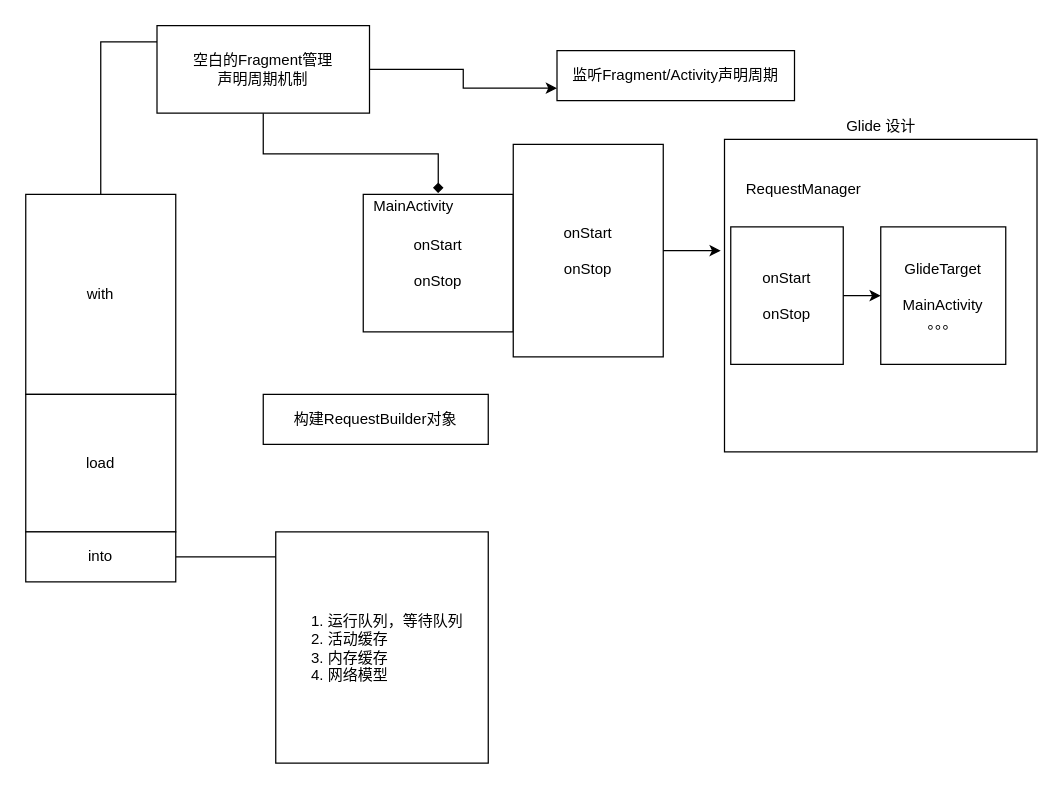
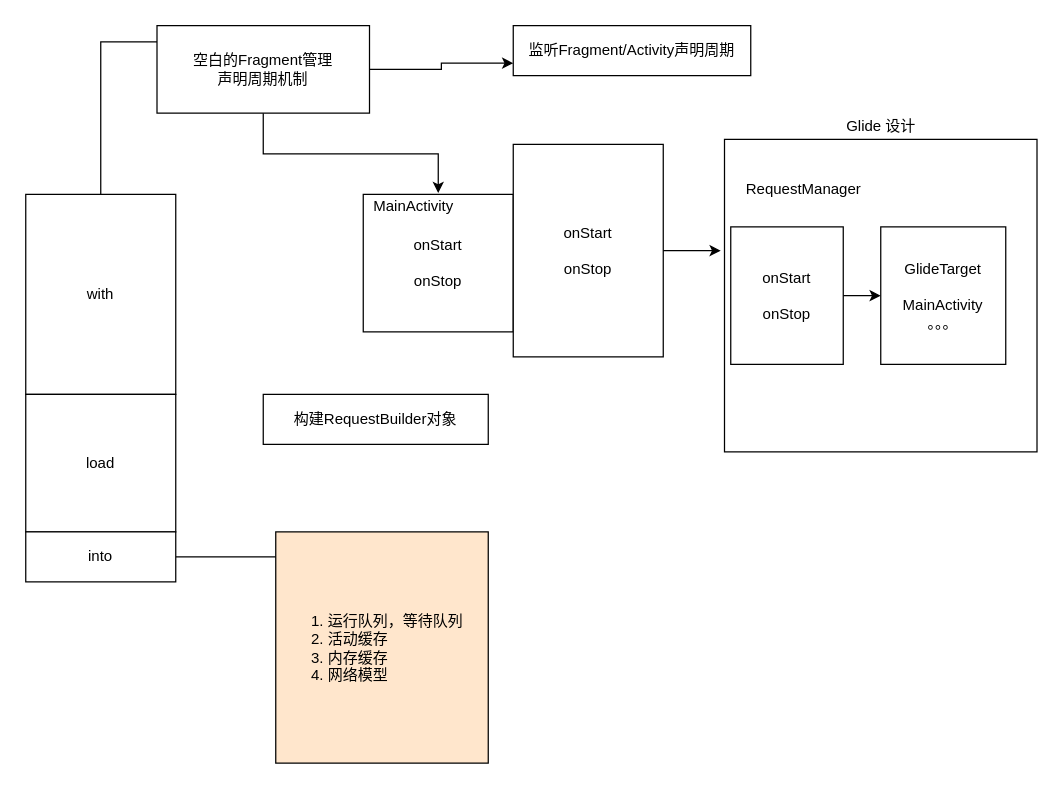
  <mxCell id="0" />
  <mxCell id="1" parent="0" />
  <mxCell id="2" style="edgeStyle=orthogonalEdgeStyle;rounded=0;orthogonalLoop=1;jettySize=auto;html=1;entryX=0;entryY=0.25;entryDx=0;entryDy=0;" edge="1" parent="1" source="3" target="11"><mxGeometry relative="1" as="geometry"><Array as="points"><mxPoint x="80" y="33" /><mxPoint x="165" y="33" /></Array></mxGeometry></mxCell>
  <mxCell id="3" value="with" style="rounded=0;whiteSpace=wrap;html=1;" vertex="1" parent="1"><mxGeometry x="20" y="155" width="120" height="160" as="geometry" /></mxCell>
  <mxCell id="4" value="load" style="rounded=0;whiteSpace=wrap;html=1;" vertex="1" parent="1"><mxGeometry x="20" y="315" width="120" height="110" as="geometry" /></mxCell>
  <mxCell id="5" style="edgeStyle=orthogonalEdgeStyle;rounded=0;orthogonalLoop=1;jettySize=auto;html=1;entryX=0.008;entryY=0.108;entryDx=0;entryDy=0;entryPerimeter=0;endArrow=none;" edge="1" parent="1" source="6" target="7"><mxGeometry relative="1" as="geometry" /></mxCell>
  <mxCell id="6" value="into" style="rounded=0;whiteSpace=wrap;html=1;" vertex="1" parent="1"><mxGeometry x="20" y="425" width="120" height="40" as="geometry" /></mxCell>
- <mxCell id="7" value="&lt;div&gt;&lt;ol&gt;&lt;li style=&quot;text-align: justify&quot;&gt;&lt;span&gt;运行队列，等待队列&lt;/span&gt;&lt;/li&gt;&lt;li style=&quot;text-align: justify&quot;&gt;活动缓存&lt;/li&gt;&lt;li style=&quot;text-align: justify&quot;&gt;&lt;span&gt;内存缓存&lt;/span&gt;&lt;/li&gt;&lt;li style=&quot;text-align: justify&quot;&gt;&lt;span&gt;网络模型&lt;/span&gt;&lt;/li&gt;&lt;/ol&gt;&lt;/div&gt;" style="rounded=0;whiteSpace=wrap;html=1;align=left;" vertex="1" parent="1"><mxGeometry x="220" y="425" width="170" height="185" as="geometry" /></mxCell>
+ <mxCell id="7" value="&lt;div&gt;&lt;ol&gt;&lt;li style=&quot;text-align: justify&quot;&gt;&lt;span&gt;运行队列，等待队列&lt;/span&gt;&lt;/li&gt;&lt;li style=&quot;text-align: justify&quot;&gt;活动缓存&lt;/li&gt;&lt;li style=&quot;text-align: justify&quot;&gt;&lt;span&gt;内存缓存&lt;/span&gt;&lt;/li&gt;&lt;li style=&quot;text-align: justify&quot;&gt;&lt;span&gt;网络模型&lt;/span&gt;&lt;/li&gt;&lt;/ol&gt;&lt;/div&gt;" style="rounded=0;whiteSpace=wrap;html=1;align=left;fillColor=#ffe6cc;" vertex="1" parent="1"><mxGeometry x="220" y="425" width="170" height="185" as="geometry" /></mxCell>
  <mxCell id="8" value="构建RequestBuilder对象" style="rounded=0;whiteSpace=wrap;html=1;" vertex="1" parent="1"><mxGeometry x="210" y="315" width="180" height="40" as="geometry" /></mxCell>
  <mxCell id="9" style="edgeStyle=orthogonalEdgeStyle;rounded=0;orthogonalLoop=1;jettySize=auto;html=1;entryX=0;entryY=0.75;entryDx=0;entryDy=0;" edge="1" parent="1" source="11" target="12"><mxGeometry relative="1" as="geometry" /></mxCell>
- <mxCell id="10" style="edgeStyle=orthogonalEdgeStyle;rounded=0;orthogonalLoop=1;jettySize=auto;html=1;entryX=0.75;entryY=-0.05;entryDx=0;entryDy=0;entryPerimeter=0;endArrow=diamond;" edge="1" parent="1" source="11" target="16"><mxGeometry relative="1" as="geometry" /></mxCell>
+ <mxCell id="10" style="edgeStyle=orthogonalEdgeStyle;rounded=0;orthogonalLoop=1;jettySize=auto;html=1;entryX=0.75;entryY=-0.05;entryDx=0;entryDy=0;entryPerimeter=0;" edge="1" parent="1" source="11" target="16"><mxGeometry relative="1" as="geometry" /></mxCell>
  <mxCell id="11" value="空白的Fragment管理&lt;br&gt;声明周期机制" style="rounded=0;whiteSpace=wrap;html=1;align=center;" vertex="1" parent="1"><mxGeometry x="125" y="20" width="170" height="70" as="geometry" /></mxCell>
- <mxCell id="12" value="监听Fragment/Activity声明周期" style="rounded=0;whiteSpace=wrap;html=1;" vertex="1" parent="1"><mxGeometry x="445" y="40" width="190" height="40" as="geometry" /></mxCell>
+ <mxCell id="12" value="监听Fragment/Activity声明周期" style="rounded=0;whiteSpace=wrap;html=1;" vertex="1" parent="1"><mxGeometry x="410" y="20" width="190" height="40" as="geometry" /></mxCell>
  <mxCell id="13" value="" style="group" vertex="1" connectable="0" parent="1"><mxGeometry x="290" y="115" width="240" height="170" as="geometry" /></mxCell>
  <mxCell id="14" value="" style="group" vertex="1" connectable="0" parent="13"><mxGeometry y="40" width="120" height="110" as="geometry" /></mxCell>
  <mxCell id="15" value="onStart&lt;br&gt;&lt;br&gt;onStop" style="rounded=0;whiteSpace=wrap;html=1;" vertex="1" parent="14"><mxGeometry width="120" height="110" as="geometry" /></mxCell>
  <mxCell id="16" value="MainActivity" style="text;html=1;align=center;verticalAlign=middle;resizable=0;points=[];autosize=1;" vertex="1" parent="14"><mxGeometry width="80" height="20" as="geometry" /></mxCell>
  <mxCell id="17" value="onStart&lt;br&gt;&lt;br&gt;onStop" style="rounded=0;whiteSpace=wrap;html=1;" vertex="1" parent="13"><mxGeometry x="120" width="120" height="170" as="geometry" /></mxCell>
  <mxCell id="18" style="edgeStyle=orthogonalEdgeStyle;rounded=0;orthogonalLoop=1;jettySize=auto;html=1;exitX=1;exitY=0.5;exitDx=0;exitDy=0;entryX=-0.012;entryY=0.356;entryDx=0;entryDy=0;entryPerimeter=0;" edge="1" parent="1" source="17" target="20"><mxGeometry relative="1" as="geometry" /></mxCell>
  <mxCell id="19" value="" style="group" vertex="1" connectable="0" parent="1"><mxGeometry x="579" y="91" width="250" height="270" as="geometry" /></mxCell>
  <mxCell id="20" value="" style="rounded=0;whiteSpace=wrap;html=1;" vertex="1" parent="19"><mxGeometry y="20" width="250" height="250" as="geometry" /></mxCell>
  <mxCell id="21" value="Glide 设计" style="text;html=1;align=center;verticalAlign=middle;resizable=0;points=[];autosize=1;" vertex="1" parent="19"><mxGeometry x="90" width="70" height="20" as="geometry" /></mxCell>
  <mxCell id="22" value="onStart&lt;br&gt;&lt;br&gt;onStop" style="rounded=0;whiteSpace=wrap;html=1;" vertex="1" parent="19"><mxGeometry x="5" y="90" width="90" height="110" as="geometry" /></mxCell>
  <mxCell id="23" value="RequestManager" style="text;html=1;align=center;verticalAlign=middle;resizable=0;points=[];autosize=1;" vertex="1" parent="19"><mxGeometry x="8" y="50" width="110" height="20" as="geometry" /></mxCell>
  <mxCell id="24" value="GlideTarget&lt;br&gt;&lt;br&gt;MainActivity&lt;br&gt;。。。" style="rounded=0;whiteSpace=wrap;html=1;" vertex="1" parent="19"><mxGeometry x="125" y="90" width="100" height="110" as="geometry" /></mxCell>
  <mxCell id="25" style="edgeStyle=orthogonalEdgeStyle;rounded=0;orthogonalLoop=1;jettySize=auto;html=1;exitX=1;exitY=0.5;exitDx=0;exitDy=0;entryX=0;entryY=0.5;entryDx=0;entryDy=0;" edge="1" parent="19" source="22" target="24"><mxGeometry relative="1" as="geometry" /></mxCell>
